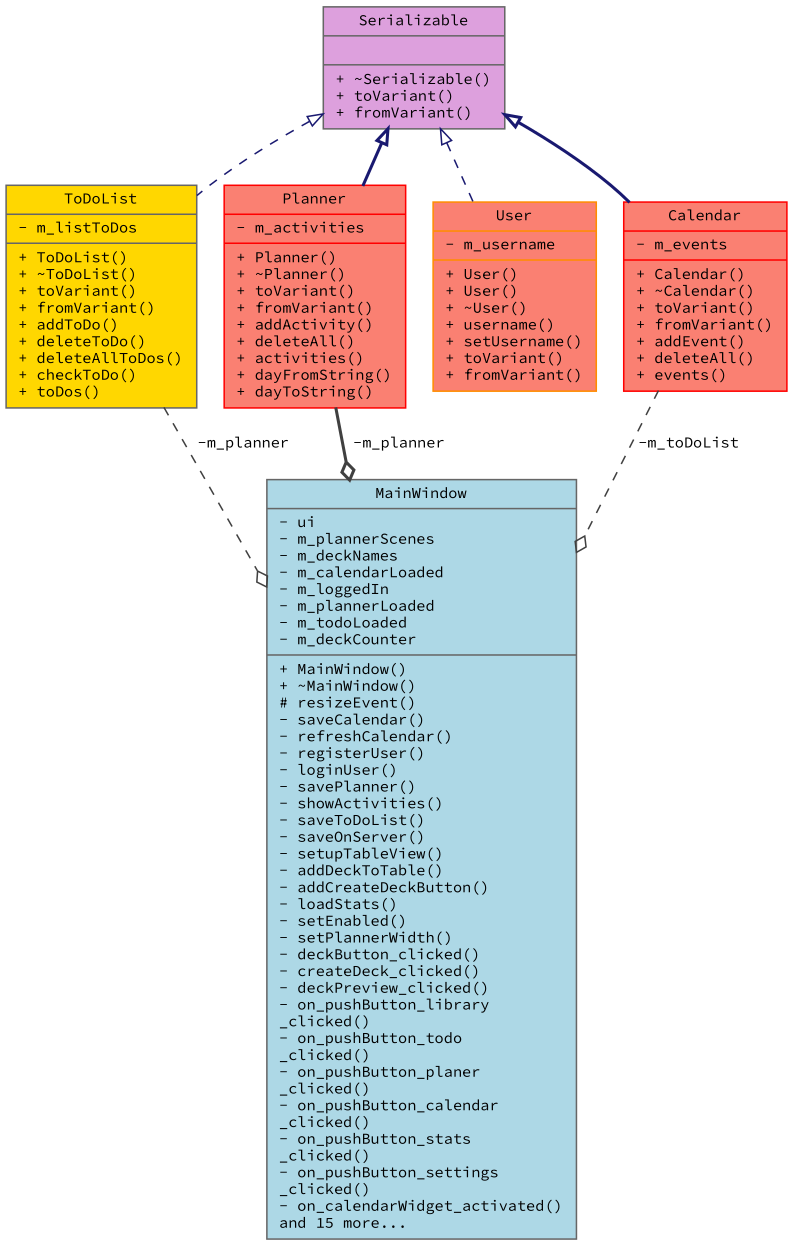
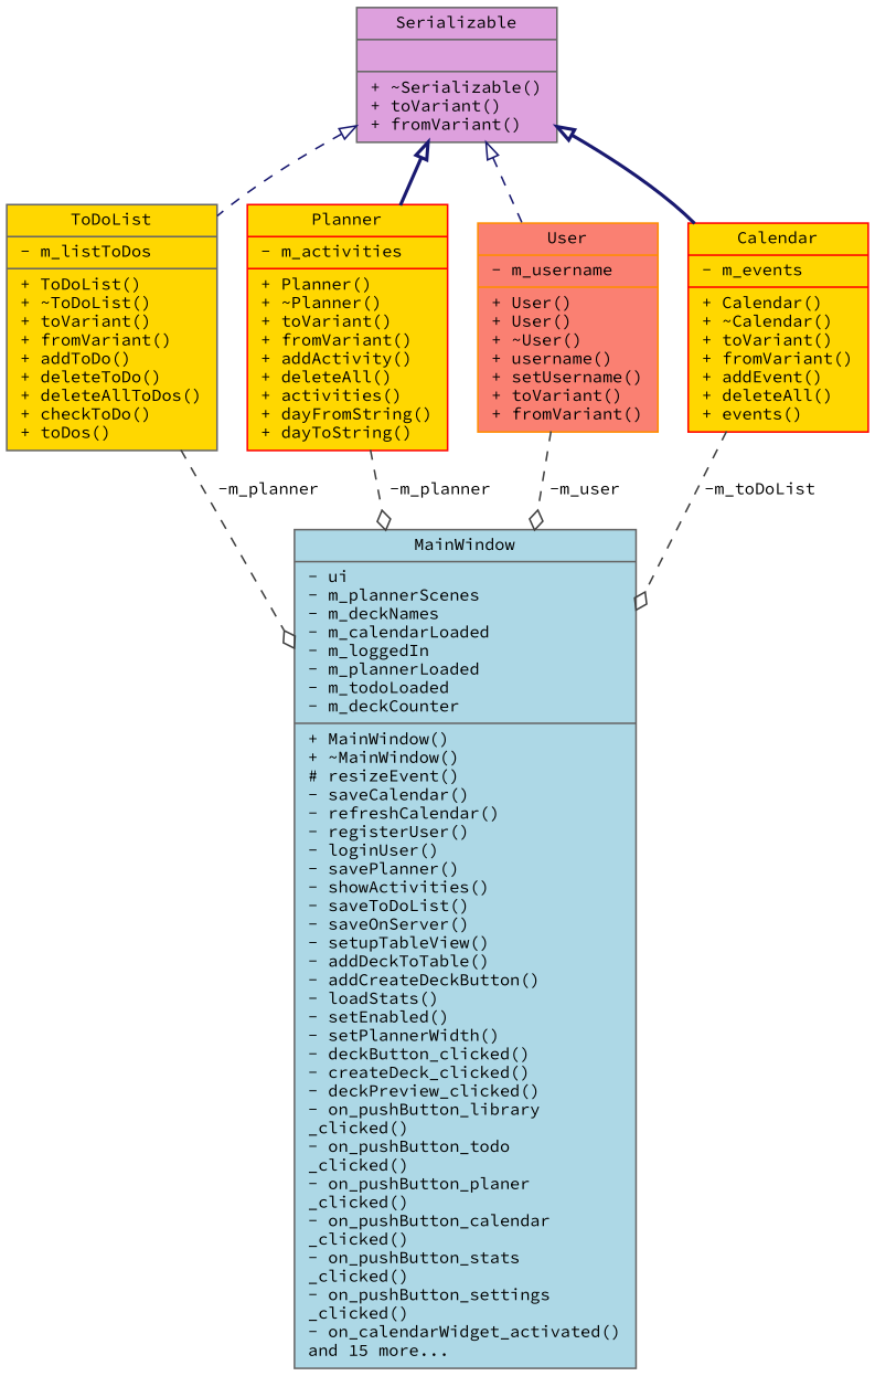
  digraph {
    fontname="Source Code Pro"
    node [color=gray40 fillcolor=gold fontname="Source Code Pro" fontsize=10 shape=record style=filled]
    edge [color=grey25 fontname="Source Code Pro" fontsize=10 labelfontname=Helvetica labelfontsize=10 style=dashed]
    n1 [fillcolor=lightblue fontcolor=black height=0.2 label="{MainWindow\n|- ui\l- m_plannerScenes\l- m_deckNames\l- m_calendarLoaded\l- m_loggedIn\l- m_plannerLoaded\l- m_todoLoaded\l- m_deckCounter\l|+ MainWindow()\l+ ~MainWindow()\l# resizeEvent()\l- saveCalendar()\l- refreshCalendar()\l- registerUser()\l- loginUser()\l- savePlanner()\l- showActivities()\l- saveToDoList()\l- saveOnServer()\l- setupTableView()\l- addDeckToTable()\l- addCreateDeckButton()\l- loadStats()\l- setEnabled()\l- setPlannerWidth()\l- deckButton_clicked()\l- createDeck_clicked()\l- deckPreview_clicked()\l- on_pushButton_library\l_clicked()\l- on_pushButton_todo\l_clicked()\l- on_pushButton_planer\l_clicked()\l- on_pushButton_calendar\l_clicked()\l- on_pushButton_stats\l_clicked()\l- on_pushButton_settings\l_clicked()\l- on_calendarWidget_activated()\land 15 more...\l}" width=0.4]
    n2 [height=0.2 label="{ToDoList\n|- m_listToDos\l|+ ToDoList()\l+ ~ToDoList()\l+ toVariant()\l+ fromVariant()\l+ addToDo()\l+ deleteToDo()\l+ deleteAllToDos()\l+ checkToDo()\l+ toDos()\l}" width=0.4]
    n3 [fillcolor=plum height=0.2 label="{Serializable\n||+ ~Serializable()\l+ toVariant()\l+ fromVariant()\l}" width=0.4]
-   n4 [color=red fillcolor=salmon height=0.2 label="{Planner\n|- m_activities\l|+ Planner()\l+ ~Planner()\l+ toVariant()\l+ fromVariant()\l+ addActivity()\l+ deleteAll()\l+ activities()\l+ dayFromString()\l+ dayToString()\l}" width=0.4]
+   n4 [color=red height=0.2 label="{Planner\n|- m_activities\l|+ Planner()\l+ ~Planner()\l+ toVariant()\l+ fromVariant()\l+ addActivity()\l+ deleteAll()\l+ activities()\l+ dayFromString()\l+ dayToString()\l}" width=0.4]
    n5 [color=darkorange fillcolor=salmon height=0.2 label="{User\n|- m_username\l|+ User()\l+ User()\l+ ~User()\l+ username()\l+ setUsername()\l+ toVariant()\l+ fromVariant()\l}" width=0.4]
-   n6 [color=red fillcolor=salmon height=0.2 label="{Calendar\n|- m_events\l|+ Calendar()\l+ ~Calendar()\l+ toVariant()\l+ fromVariant()\l+ addEvent()\l+ deleteAll()\l+ events()\l}" width=0.4]
+   n6 [color=red height=0.2 label="{Calendar\n|- m_events\l|+ Calendar()\l+ ~Calendar()\l+ toVariant()\l+ fromVariant()\l+ addEvent()\l+ deleteAll()\l+ events()\l}" width=0.4]
    n2 -> n1 [arrowhead=odiamond label=" -m_planner"]
    n3 -> n2 [arrowtail=onormal color=midnightblue dir=back]
    n3 -> n4 [arrowtail=onormal color=midnightblue dir=back style=bold]
    n3 -> n5 [arrowtail=onormal color=midnightblue dir=back]
    n3 -> n6 [arrowtail=onormal color=midnightblue dir=back style=bold]
-   n4 -> n1 [arrowhead=odiamond label=" -m_planner" style=bold]
+   n4 -> n1 [arrowhead=odiamond label=" -m_planner"]
+   n5 -> n1 [arrowhead=odiamond label=" -m_user"]
    n6 -> n1 [arrowhead=odiamond label=" -m_toDoList"]
  }
